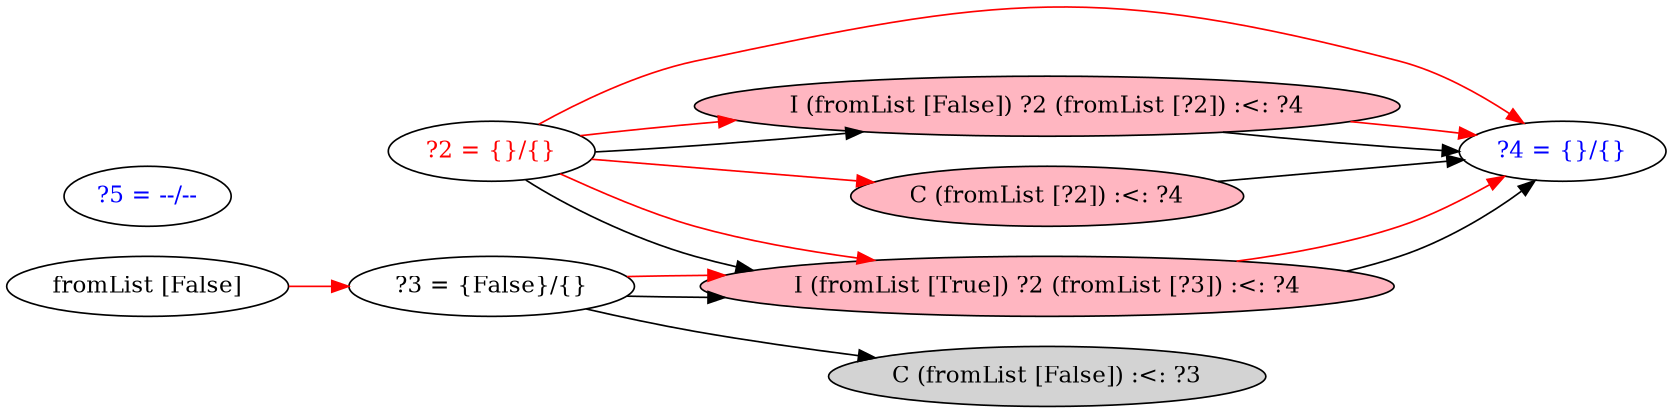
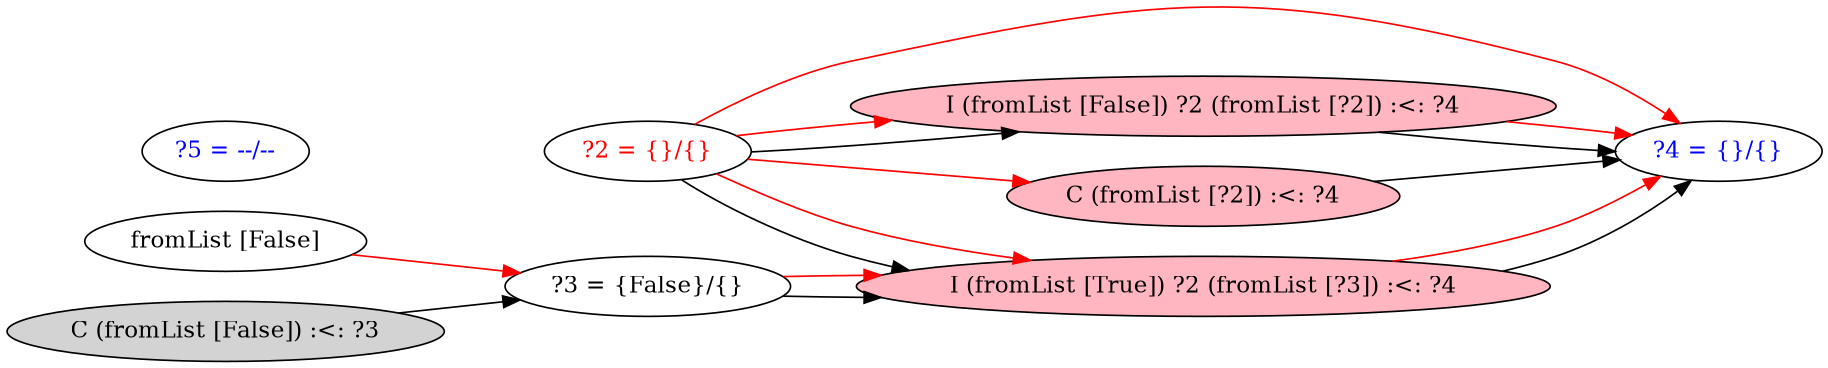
  digraph {
    rankdir=LR
    edge [color=red]
    "?2 = {}/{}" [fontcolor=red]
    "?4 = {}/{}" [fontcolor=blue]
    "I (fromList [False]) ?2 (fromList [?2]) :<: ?4" [fillcolor=lightpink style=filled]
    "I (fromList [True]) ?2 (fromList [?3]) :<: ?4" [fillcolor=lightpink style=filled]
    "C (fromList [?2]) :<: ?4" [fillcolor=lightpink style=filled]
    "?3 = {False}/{}" [fontcolor=black]
    "?5 = --/--" [fontcolor=blue]
    "fromList [False]"
    "C (fromList [False]) :<: ?3" [style=filled]
    "?2 = {}/{}" -> "?4 = {}/{}"
    "?2 = {}/{}" -> "I (fromList [False]) ?2 (fromList [?2]) :<: ?4" [color=""]
    "?2 = {}/{}" -> "I (fromList [False]) ?2 (fromList [?2]) :<: ?4"
    "?2 = {}/{}" -> "I (fromList [True]) ?2 (fromList [?3]) :<: ?4" [color=""]
    "?2 = {}/{}" -> "I (fromList [True]) ?2 (fromList [?3]) :<: ?4"
    "?2 = {}/{}" -> "C (fromList [?2]) :<: ?4"
    "I (fromList [False]) ?2 (fromList [?2]) :<: ?4" -> "?4 = {}/{}" [color=""]
    "I (fromList [False]) ?2 (fromList [?2]) :<: ?4" -> "?4 = {}/{}"
    "I (fromList [True]) ?2 (fromList [?3]) :<: ?4" -> "?4 = {}/{}" [color=""]
    "I (fromList [True]) ?2 (fromList [?3]) :<: ?4" -> "?4 = {}/{}"
    "C (fromList [?2]) :<: ?4" -> "?4 = {}/{}" [color=black]
    "?3 = {False}/{}" -> "I (fromList [True]) ?2 (fromList [?3]) :<: ?4" [color=""]
    "?3 = {False}/{}" -> "I (fromList [True]) ?2 (fromList [?3]) :<: ?4"
    "fromList [False]" -> "?3 = {False}/{}"
-   "?3 = {False}/{}" -> "C (fromList [False]) :<: ?3" [color=""]
+   "C (fromList [False]) :<: ?3" -> "?3 = {False}/{}" [color=""]
  }
